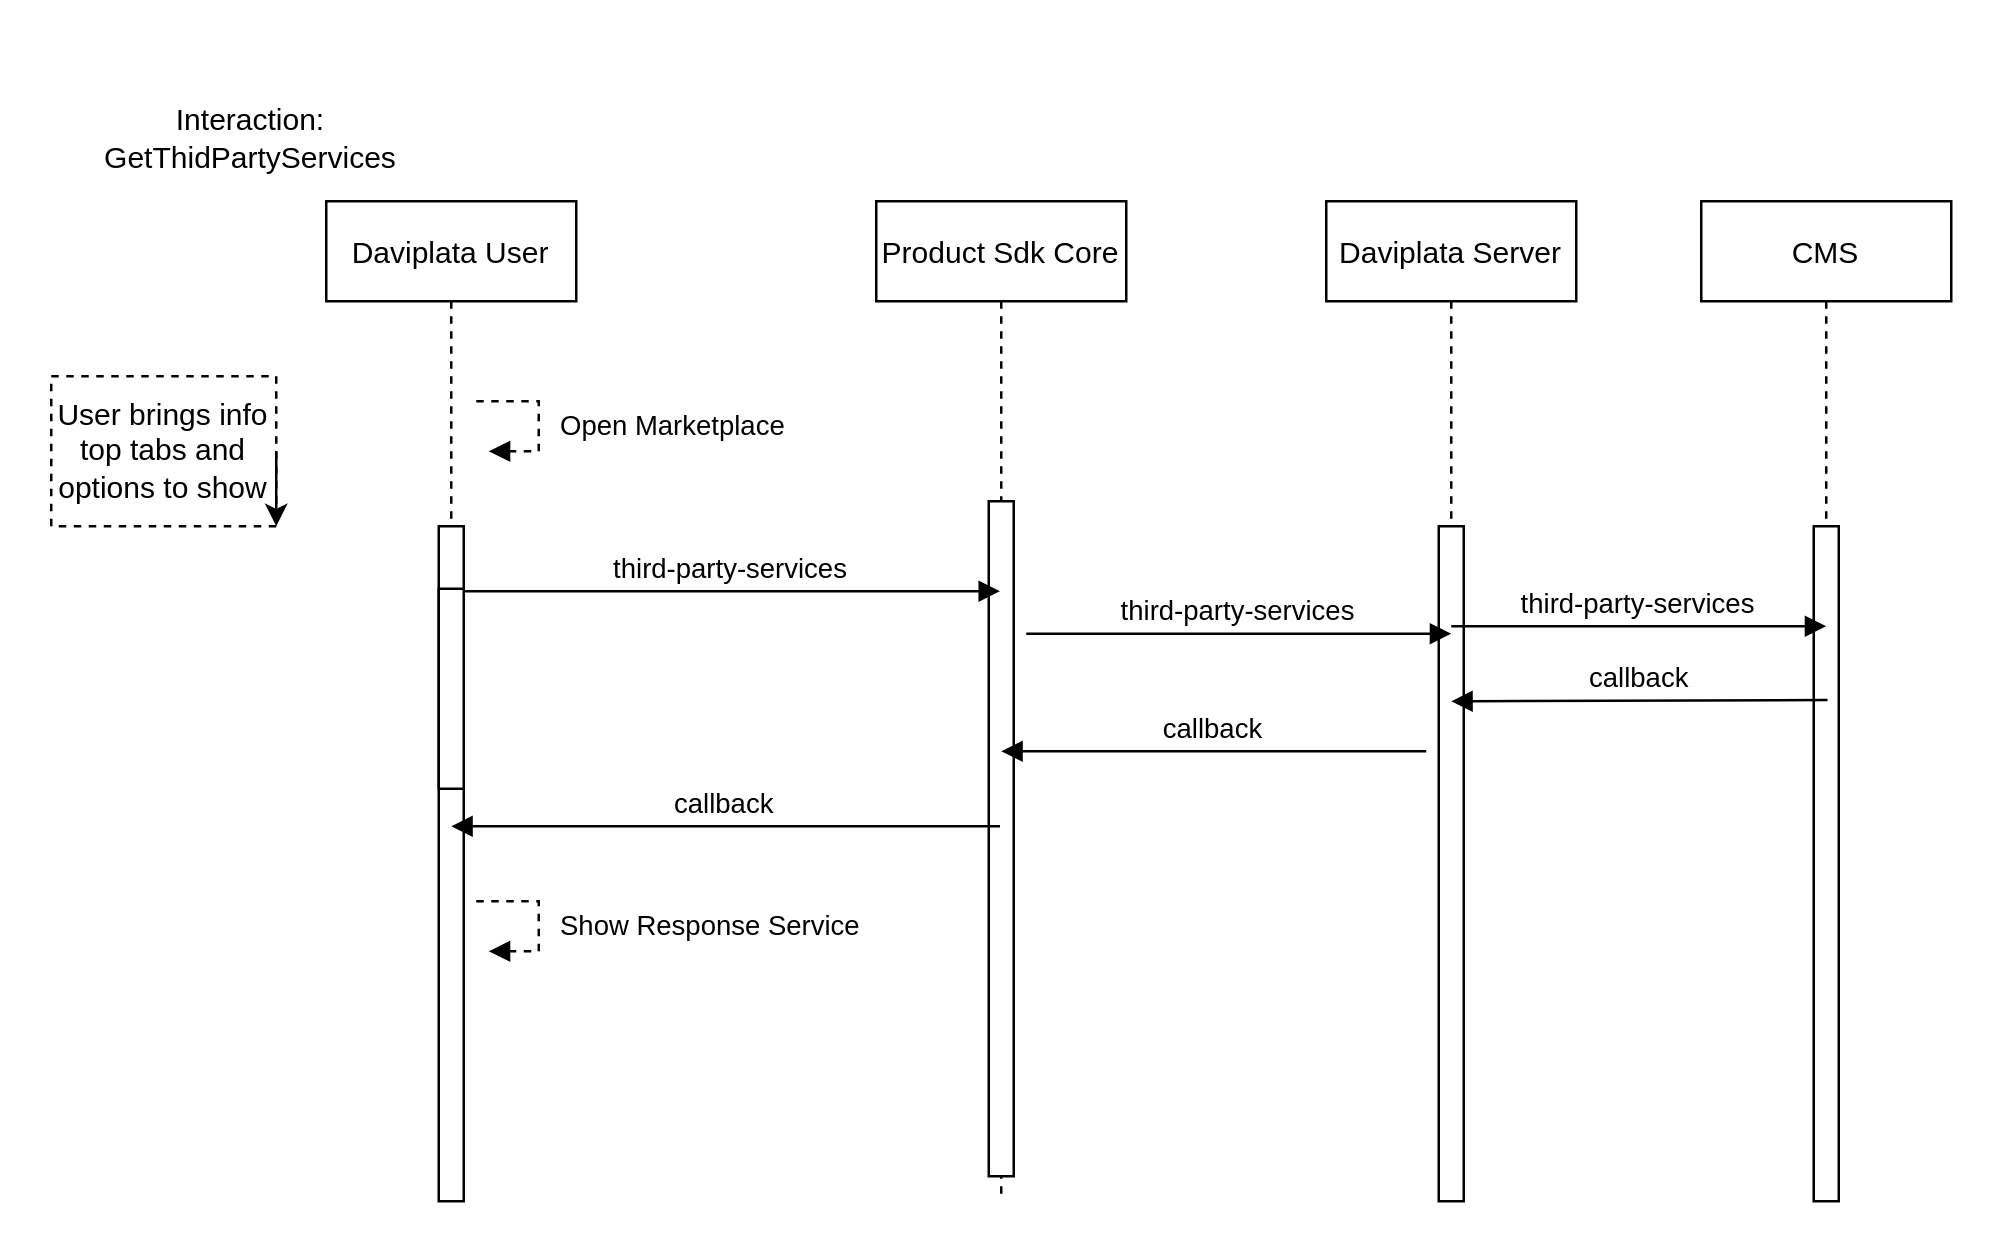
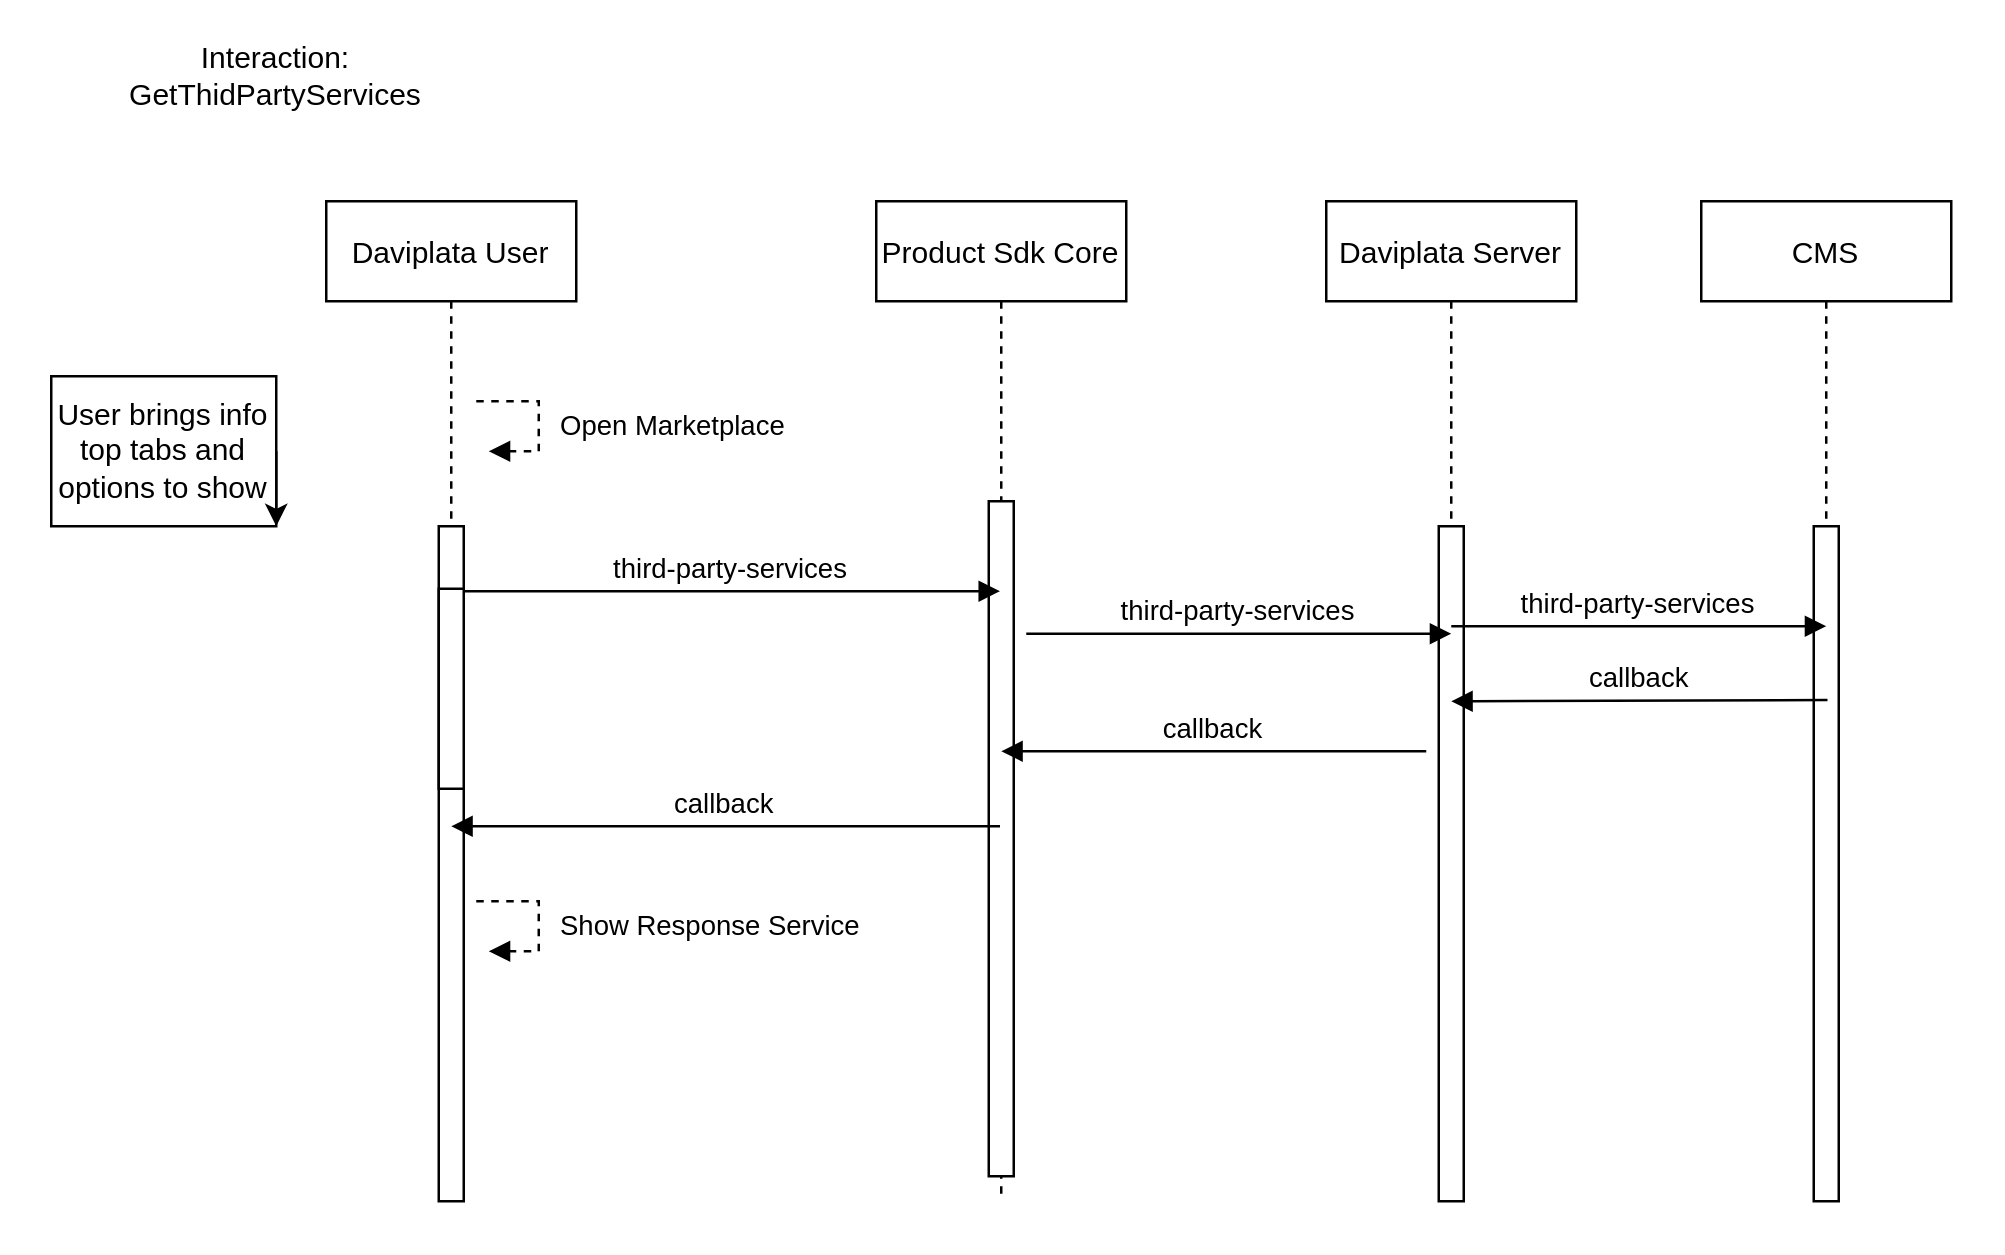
  <mxCell id="0" />
  <mxCell id="1" parent="0" />
  <mxCell id="2" value="Daviplata User" style="shape=umlLifeline;perimeter=lifelinePerimeter;container=1;collapsible=0;recursiveResize=0;rounded=0;shadow=0;strokeWidth=1;" parent="1" vertex="1"><mxGeometry x="130" y="80" width="100" height="400" as="geometry" /></mxCell>
  <mxCell id="3" value="" style="points=[];perimeter=orthogonalPerimeter;rounded=0;shadow=0;strokeWidth=1;" parent="2" vertex="1"><mxGeometry x="45" y="130" width="10" height="270" as="geometry" /></mxCell>
  <mxCell id="4" value="" style="points=[];perimeter=orthogonalPerimeter;rounded=0;shadow=0;strokeWidth=1;" parent="2" vertex="1"><mxGeometry x="45" y="155" width="10" height="80" as="geometry" /></mxCell>
  <mxCell id="5" value="Product Sdk Core" style="shape=umlLifeline;perimeter=lifelinePerimeter;container=1;collapsible=0;recursiveResize=0;rounded=0;shadow=0;strokeWidth=1;" parent="1" vertex="1"><mxGeometry x="350" y="80" width="100" height="400" as="geometry" /></mxCell>
  <mxCell id="6" value="" style="points=[];perimeter=orthogonalPerimeter;rounded=0;shadow=0;strokeWidth=1;" parent="5" vertex="1"><mxGeometry x="45" y="120" width="10" height="270" as="geometry" /></mxCell>
  <mxCell id="7" value="third-party-services" style="verticalAlign=bottom;endArrow=block;shadow=0;strokeWidth=1;" parent="1" edge="1" target="5"><mxGeometry relative="1" as="geometry"><mxPoint x="185" y="236" as="sourcePoint" /><mxPoint x="355" y="236" as="targetPoint" /></mxGeometry></mxCell>
  <mxCell id="8" value="callback" style="verticalAlign=bottom;endArrow=block;entryX=1;entryY=0;shadow=0;strokeWidth=1;" parent="1" edge="1" source="5"><mxGeometry relative="1" as="geometry"><mxPoint x="350" y="330" as="sourcePoint" /><mxPoint x="180" y="330" as="targetPoint" /><Array as="points"><mxPoint x="235" y="330" /></Array></mxGeometry></mxCell>
- <mxCell id="9" value="User brings info top tabs and options to show" style="rounded=0;whiteSpace=wrap;html=1;dashed=1;" parent="1" vertex="1"><mxGeometry x="20" y="150" width="90" height="60" as="geometry" /></mxCell>
+ <mxCell id="9" value="User brings info top tabs and options to show" style="rounded=0;whiteSpace=wrap;html=1;" parent="1" vertex="1"><mxGeometry x="20" y="150" width="90" height="60" as="geometry" /></mxCell>
  <mxCell id="10" value="Open Marketplace" style="edgeStyle=orthogonalEdgeStyle;html=1;align=left;spacingLeft=2;endArrow=block;rounded=0;entryX=1;entryY=0;dashed=1;" parent="1" edge="1"><mxGeometry x="0.077" y="5" relative="1" as="geometry"><mxPoint x="190" y="160" as="sourcePoint" /><Array as="points"><mxPoint x="215" y="160" /><mxPoint x="215" y="180" /></Array><mxPoint x="195" y="180" as="targetPoint" /><mxPoint as="offset" /></mxGeometry></mxCell>
  <mxCell id="11" style="edgeStyle=orthogonalEdgeStyle;rounded=0;orthogonalLoop=1;jettySize=auto;html=1;exitX=1;exitY=0.5;exitDx=0;exitDy=0;entryX=1;entryY=1;entryDx=0;entryDy=0;" parent="1" source="9" target="9" edge="1"><mxGeometry relative="1" as="geometry" /></mxCell>
  <mxCell id="12" value="Daviplata Server" style="shape=umlLifeline;perimeter=lifelinePerimeter;container=1;collapsible=0;recursiveResize=0;rounded=0;shadow=0;strokeWidth=1;" parent="1" vertex="1"><mxGeometry x="530" y="80" width="100" height="400" as="geometry" /></mxCell>
  <mxCell id="13" value="" style="points=[];perimeter=orthogonalPerimeter;rounded=0;shadow=0;strokeWidth=1;" parent="12" vertex="1"><mxGeometry x="45" y="130" width="10" height="270" as="geometry" /></mxCell>
  <mxCell id="14" value="third-party-services" style="verticalAlign=bottom;endArrow=block;entryX=0;entryY=0;shadow=0;strokeWidth=1;" parent="1" edge="1"><mxGeometry relative="1" as="geometry"><mxPoint x="410" y="253" as="sourcePoint" /><mxPoint x="580" y="253" as="targetPoint" /></mxGeometry></mxCell>
  <mxCell id="15" value="callback" style="verticalAlign=bottom;endArrow=block;shadow=0;strokeWidth=1;" parent="1" edge="1"><mxGeometry relative="1" as="geometry"><mxPoint x="570" y="300" as="sourcePoint" /><mxPoint x="400" y="300" as="targetPoint" /></mxGeometry></mxCell>
- <mxCell id="16" value="Interaction: GetThidPartyServices" style="text;html=1;strokeColor=none;fillColor=none;align=center;verticalAlign=middle;whiteSpace=wrap;rounded=0;" parent="1" vertex="1"><mxGeometry x="10" y="45" width="180" height="20" as="geometry" /></mxCell>
+ <mxCell id="16" value="Interaction: GetThidPartyServices" style="text;html=1;strokeColor=none;fillColor=none;align=center;verticalAlign=middle;whiteSpace=wrap;rounded=0;" parent="1" vertex="1"><mxGeometry x="20" y="20" width="180" height="20" as="geometry" /></mxCell>
  <mxCell id="17" value="Show Response Service" style="edgeStyle=orthogonalEdgeStyle;html=1;align=left;spacingLeft=2;endArrow=block;rounded=0;entryX=1;entryY=0;dashed=1;" parent="1" edge="1"><mxGeometry x="0.077" y="5" relative="1" as="geometry"><mxPoint x="190" y="360" as="sourcePoint" /><Array as="points"><mxPoint x="215" y="360" /><mxPoint x="215" y="380" /></Array><mxPoint x="195" y="380" as="targetPoint" /><mxPoint as="offset" /></mxGeometry></mxCell>
  <mxCell id="18" value="CMS" style="shape=umlLifeline;perimeter=lifelinePerimeter;container=1;collapsible=0;recursiveResize=0;rounded=0;shadow=0;strokeWidth=1;" vertex="1" parent="1"><mxGeometry x="680" y="80" width="100" height="400" as="geometry" /></mxCell>
  <mxCell id="19" value="" style="points=[];perimeter=orthogonalPerimeter;rounded=0;shadow=0;strokeWidth=1;" vertex="1" parent="18"><mxGeometry x="45" y="130" width="10" height="270" as="geometry" /></mxCell>
  <mxCell id="20" value="third-party-services" style="verticalAlign=bottom;endArrow=block;shadow=0;strokeWidth=1;" edge="1" parent="1"><mxGeometry relative="1" as="geometry"><mxPoint x="580" y="250" as="sourcePoint" /><mxPoint x="730" y="250" as="targetPoint" /></mxGeometry></mxCell>
  <mxCell id="21" value="callback" style="verticalAlign=bottom;endArrow=block;shadow=0;strokeWidth=1;" edge="1" parent="1"><mxGeometry relative="1" as="geometry"><mxPoint x="730.5" y="279.5" as="sourcePoint" /><mxPoint x="580" y="280" as="targetPoint" /></mxGeometry></mxCell>
